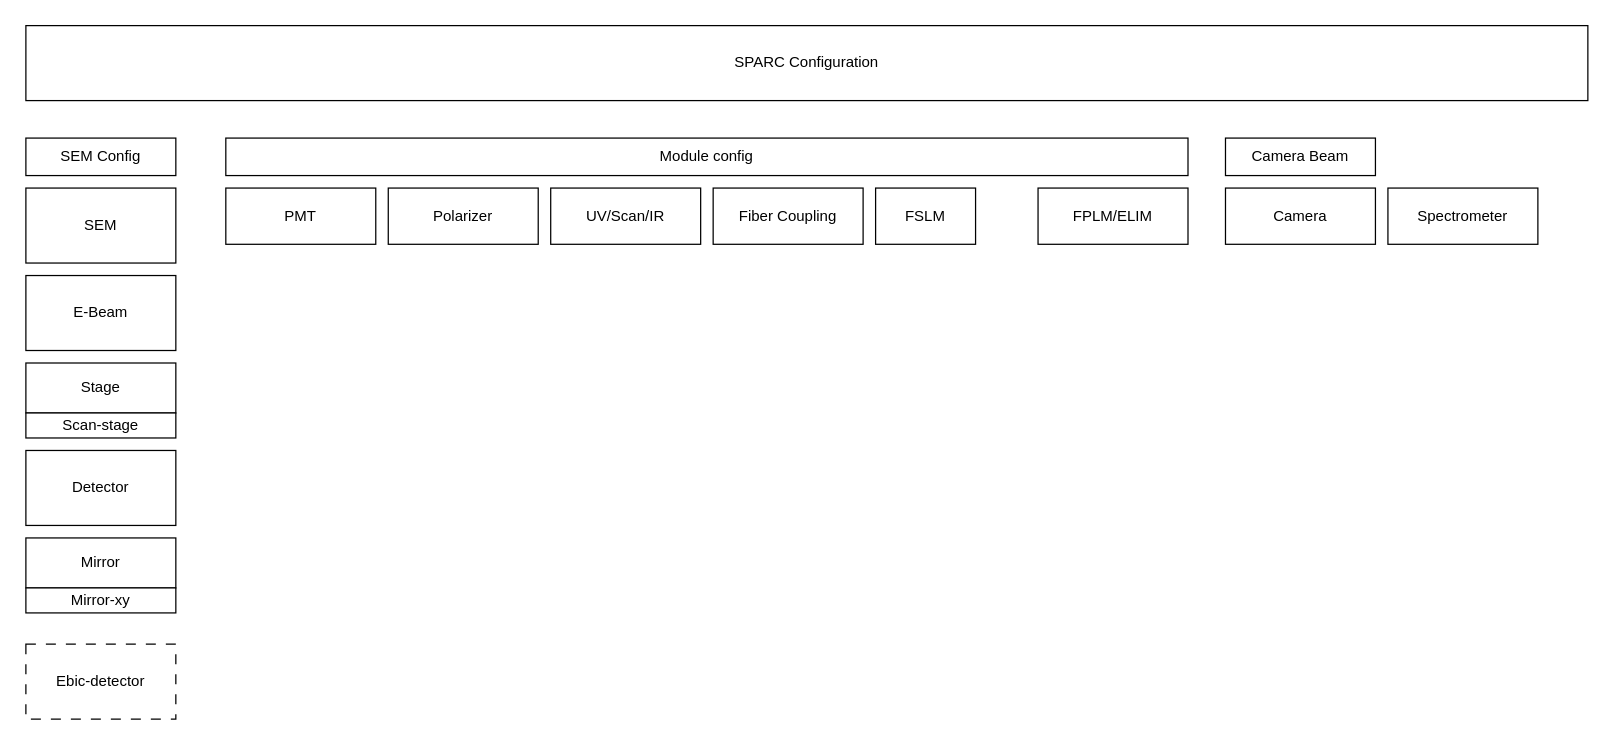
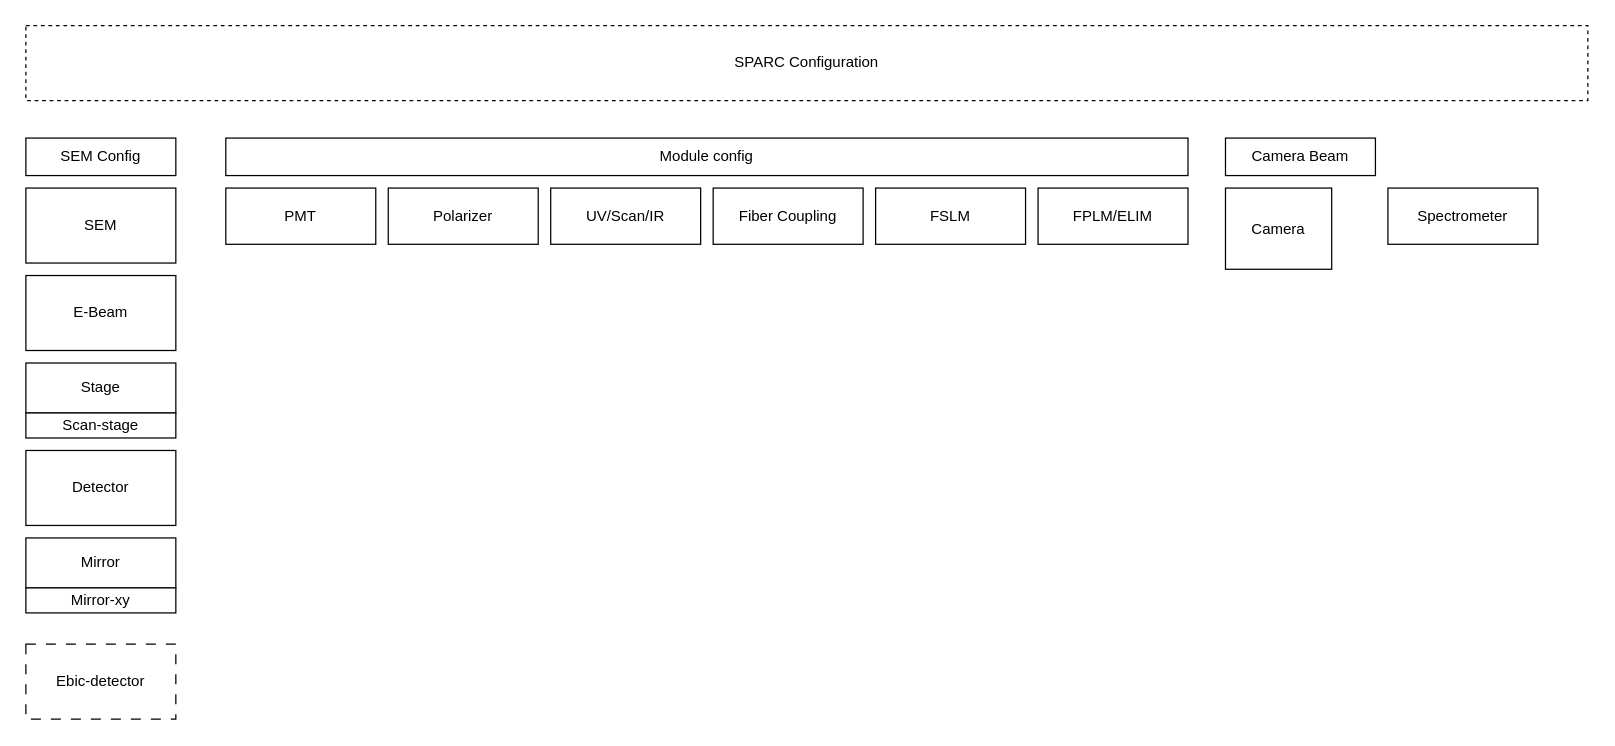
  <mxCell id="0" />
  <mxCell id="1" parent="0" />
  <mxCell id="2" value="SEM" style="rounded=0;whiteSpace=wrap;html=1;" parent="1" vertex="1"><mxGeometry x="20" y="150" width="120" height="60" as="geometry" /></mxCell>
  <mxCell id="3" value="E-Beam" style="rounded=0;whiteSpace=wrap;html=1;" parent="1" vertex="1"><mxGeometry x="20" y="220" width="120" height="60" as="geometry" /></mxCell>
  <mxCell id="4" value="Stage" style="rounded=0;whiteSpace=wrap;html=1;" parent="1" vertex="1"><mxGeometry x="20" y="290" width="120" height="40" as="geometry" /></mxCell>
- <mxCell id="5" value="SPARC Configuration" style="rounded=0;whiteSpace=wrap;html=1;" parent="1" vertex="1"><mxGeometry x="20" y="20" width="1250" height="60" as="geometry" /></mxCell>
+ <mxCell id="5" value="SPARC Configuration" style="rounded=0;whiteSpace=wrap;html=1;dashed=1;" parent="1" vertex="1"><mxGeometry x="20" y="20" width="1250" height="60" as="geometry" /></mxCell>
  <mxCell id="6" value="PMT" style="rounded=0;whiteSpace=wrap;html=1;" parent="1" vertex="1"><mxGeometry x="180" y="150" width="120" height="45" as="geometry" /></mxCell>
  <mxCell id="7" value="Polarizer" style="rounded=0;whiteSpace=wrap;html=1;" parent="1" vertex="1"><mxGeometry x="310" y="150" width="120" height="45" as="geometry" /></mxCell>
  <mxCell id="8" value="Module config" style="rounded=0;whiteSpace=wrap;html=1;" parent="1" vertex="1"><mxGeometry x="180" y="110" width="770" height="30" as="geometry" /></mxCell>
  <mxCell id="9" value="Fiber Coupling" style="rounded=0;whiteSpace=wrap;html=1;" parent="1" vertex="1"><mxGeometry x="570" y="150" width="120" height="45" as="geometry" /></mxCell>
  <mxCell id="10" value="UV/Scan/IR" style="rounded=0;whiteSpace=wrap;html=1;" parent="1" vertex="1"><mxGeometry x="440" y="150" width="120" height="45" as="geometry" /></mxCell>
- <mxCell id="11" value="FSLM" style="rounded=0;whiteSpace=wrap;html=1;" parent="1" vertex="1"><mxGeometry x="700" y="150" width="80" height="45" as="geometry" /></mxCell>
+ <mxCell id="11" value="FSLM" style="rounded=0;whiteSpace=wrap;html=1;" parent="1" vertex="1"><mxGeometry x="700" y="150" width="120" height="45" as="geometry" /></mxCell>
  <mxCell id="12" value="FPLM/ELIM" style="rounded=0;whiteSpace=wrap;html=1;" parent="1" vertex="1"><mxGeometry x="830" y="150" width="120" height="45" as="geometry" /></mxCell>
  <mxCell id="13" value="SEM Config" style="rounded=0;whiteSpace=wrap;html=1;" parent="1" vertex="1"><mxGeometry x="20" y="110" width="120" height="30" as="geometry" /></mxCell>
  <mxCell id="14" value="Camera Beam" style="rounded=0;whiteSpace=wrap;html=1;" parent="1" vertex="1"><mxGeometry x="980" y="110" width="120" height="30" as="geometry" /></mxCell>
- <mxCell id="15" value="Camera" style="rounded=0;whiteSpace=wrap;html=1;" parent="1" vertex="1"><mxGeometry x="980" y="150" width="120" height="45" as="geometry" /></mxCell>
+ <mxCell id="15" value="Camera" style="rounded=0;whiteSpace=wrap;html=1;" parent="1" vertex="1"><mxGeometry x="980" y="150" width="85" height="65" as="geometry" /></mxCell>
  <mxCell id="16" value="Spectrometer" style="rounded=0;whiteSpace=wrap;html=1;" parent="1" vertex="1"><mxGeometry x="1110" y="150" width="120" height="45" as="geometry" /></mxCell>
  <mxCell id="17" value="Detector" style="rounded=0;whiteSpace=wrap;html=1;" parent="1" vertex="1"><mxGeometry x="20" y="360" width="120" height="60" as="geometry" /></mxCell>
  <mxCell id="18" value="Mirror" style="rounded=0;whiteSpace=wrap;html=1;" parent="1" vertex="1"><mxGeometry x="20" y="430" width="120" height="40" as="geometry" /></mxCell>
  <mxCell id="19" value="Mirror-xy" style="rounded=0;whiteSpace=wrap;html=1;" parent="1" vertex="1"><mxGeometry x="20" y="470" width="120" height="20" as="geometry" /></mxCell>
  <mxCell id="20" value="Scan-stage" style="rounded=0;whiteSpace=wrap;html=1;" parent="1" vertex="1"><mxGeometry x="20" y="330" width="120" height="20" as="geometry" /></mxCell>
  <mxCell id="21" value="Ebic-detector" style="rounded=0;whiteSpace=wrap;html=1;dashed=1;dashPattern=8 8;" parent="1" vertex="1"><mxGeometry x="20" y="515" width="120" height="60" as="geometry" /></mxCell>
